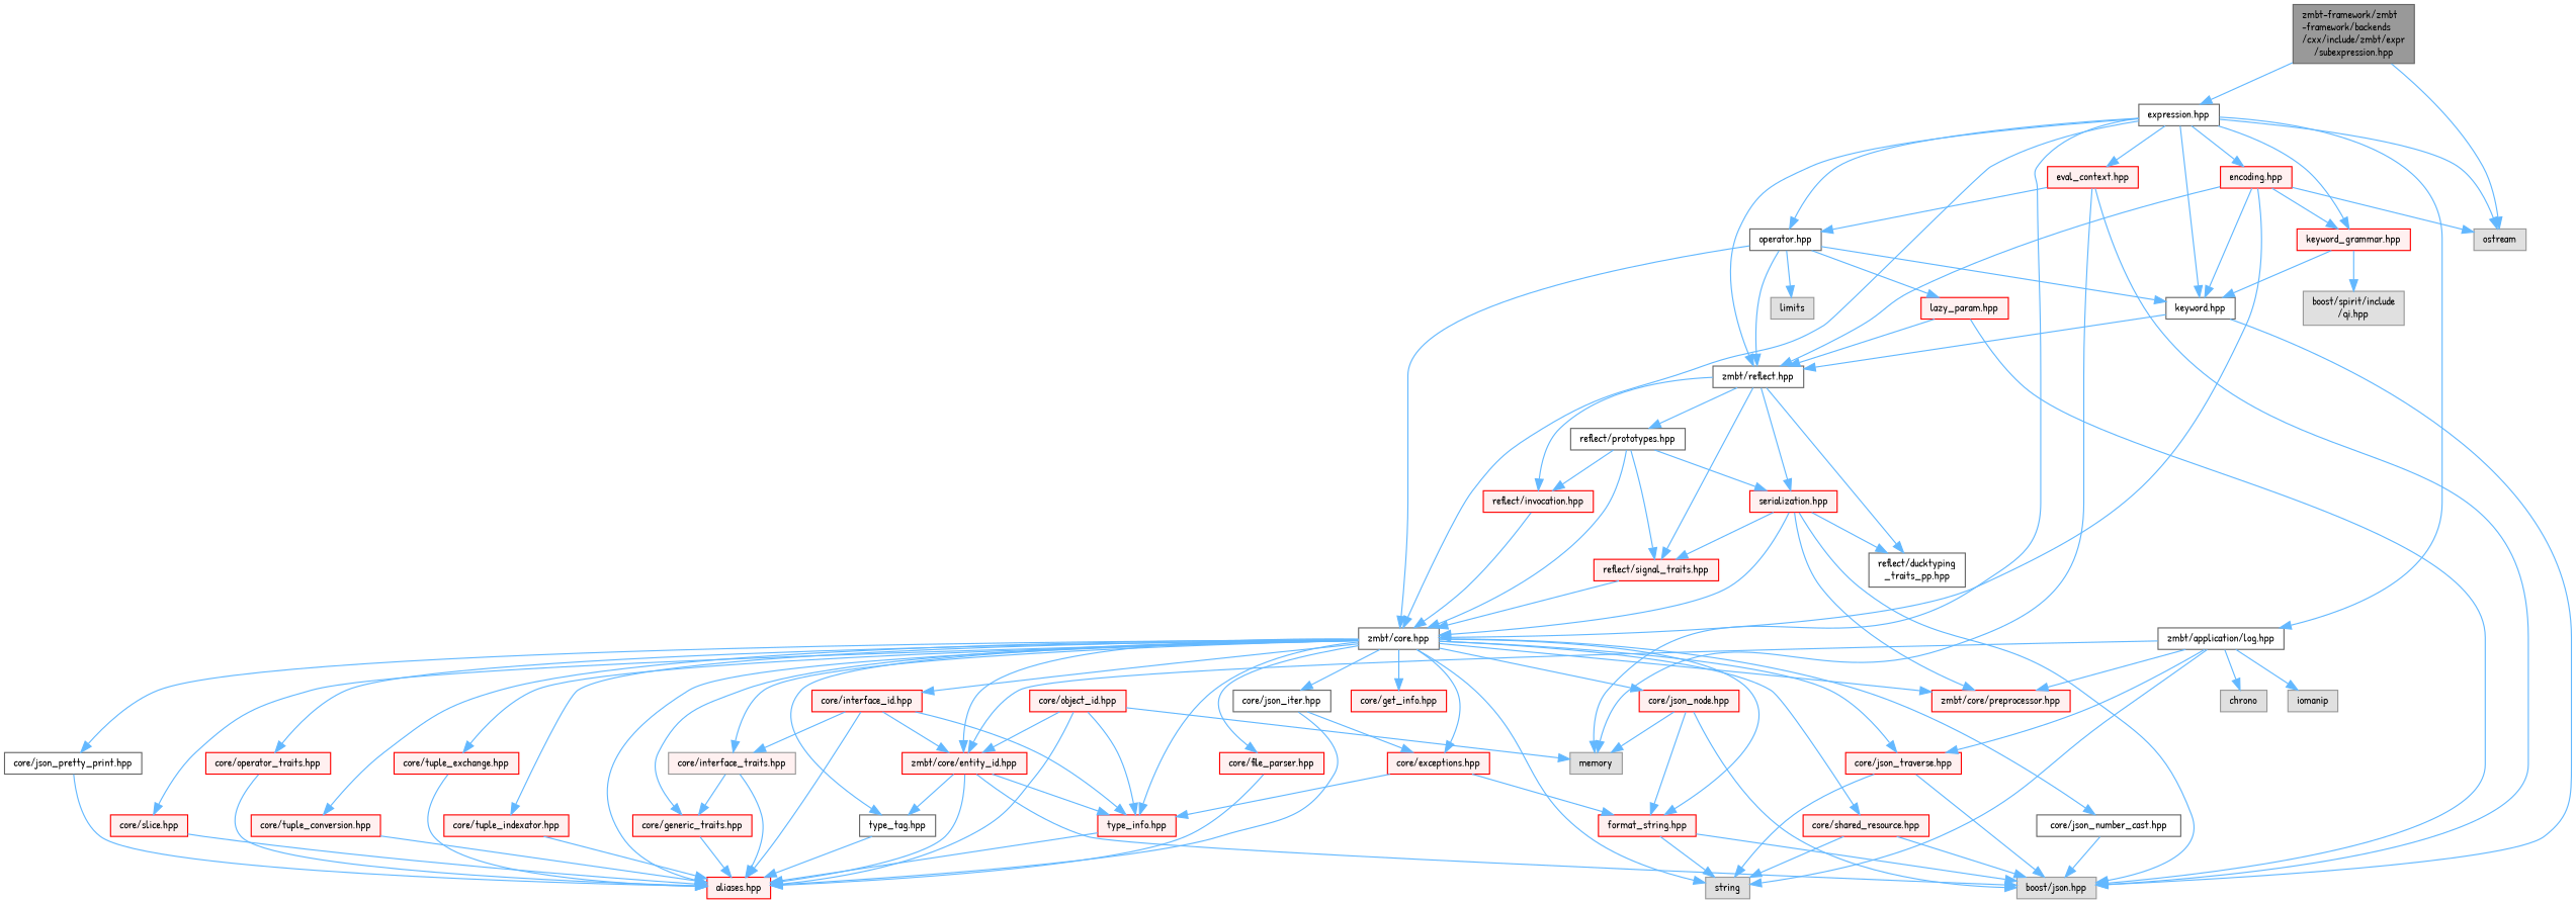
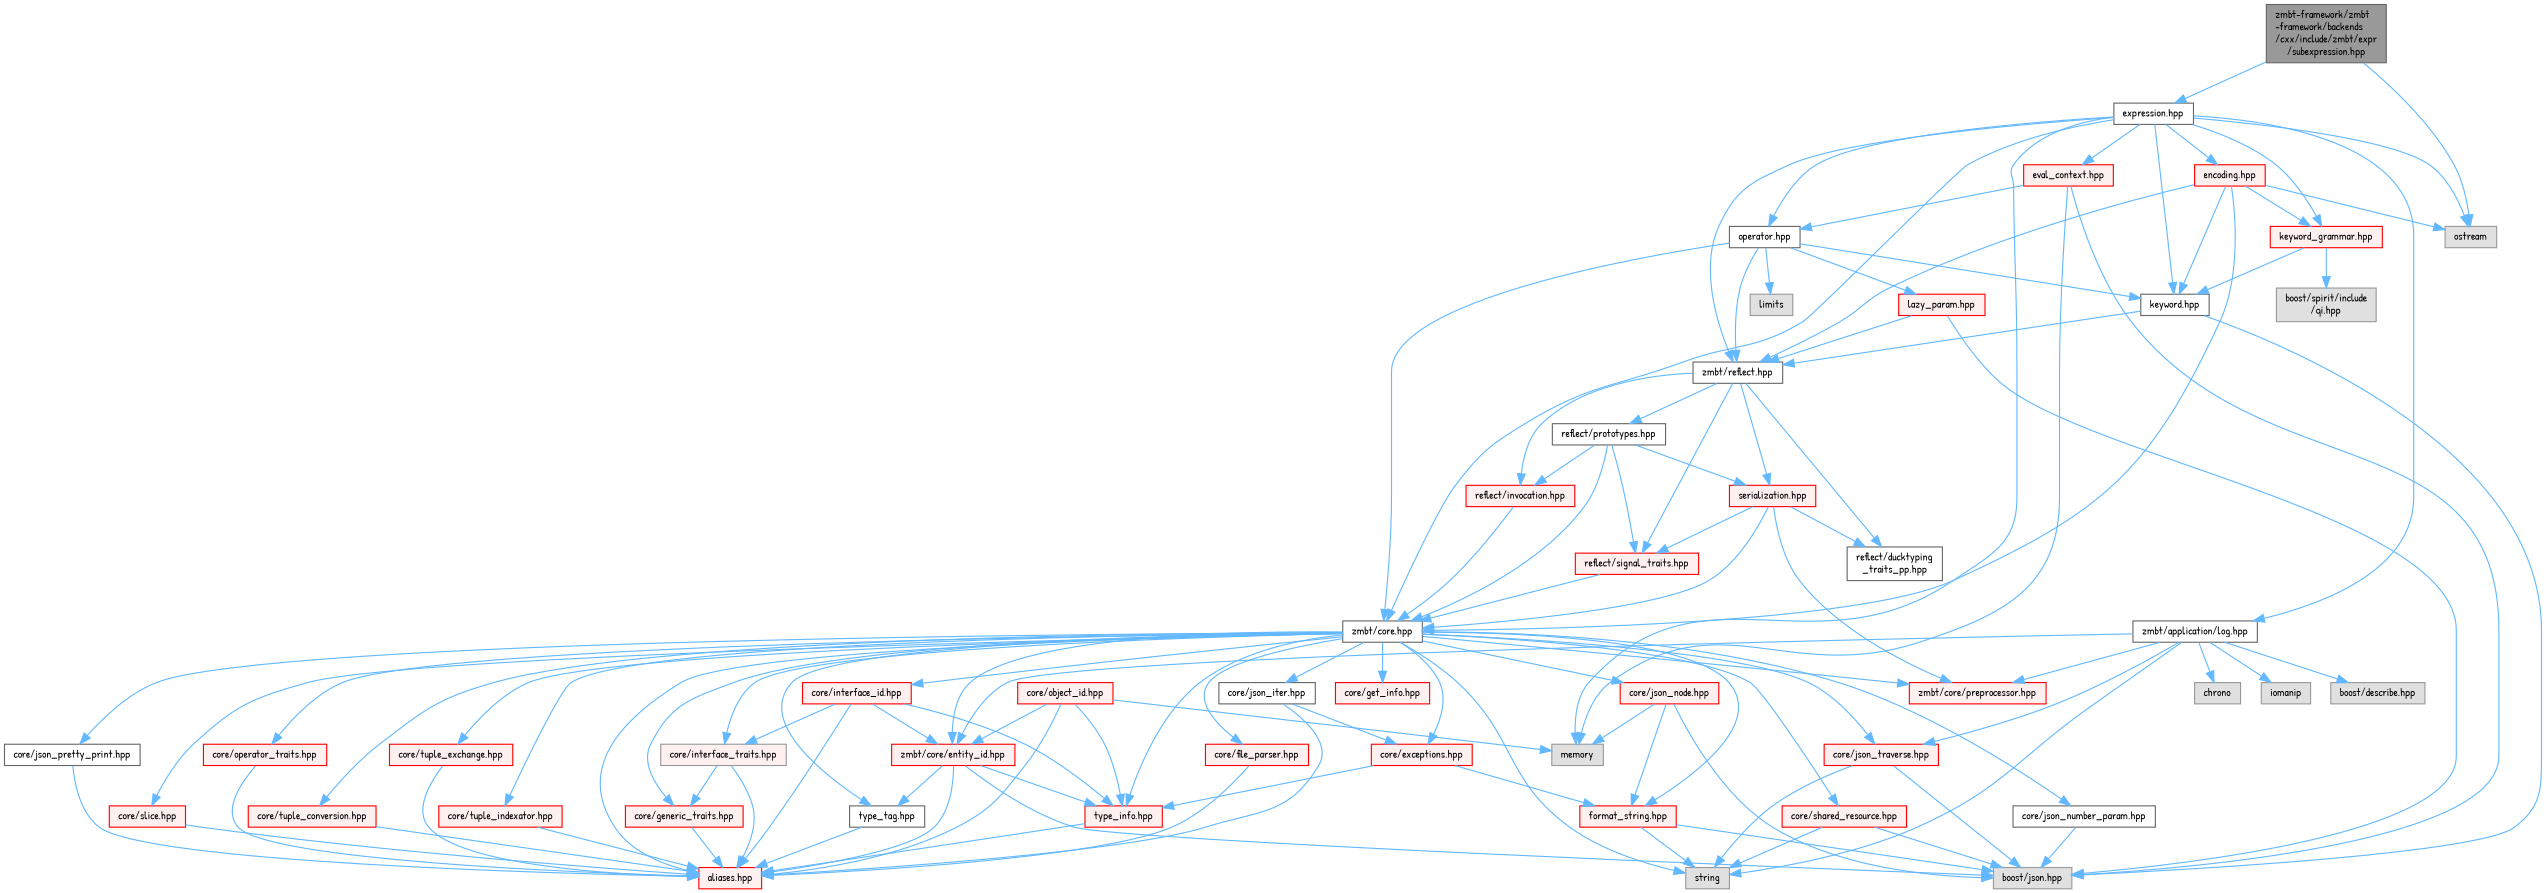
  digraph {
    fontname="Patrick Hand"
    node [color=red fillcolor="#FFF0F0" fontname="Patrick Hand" fontsize=10 shape=box style=filled]
    edge [color=steelblue1 fontname="Patrick Hand" fontsize=10 labelfontname=Helvetica labelfontsize=10 style=solid]
    n1 [color=gray40 fillcolor=grey60 fontcolor=black height=0.2 label="zmbt-framework/zmbt\l-framework/backends\l/cxx/include/zmbt/expr\l/subexpression.hpp" width=0.4]
    n2 [color=grey60 fillcolor="#E0E0E0" height=0.2 label=ostream width=0.4]
    n3 [color=grey40 fillcolor=white height=0.2 label="expression.hpp" width=0.4]
    n4 [color=grey60 fillcolor="#E0E0E0" height=0.2 label=memory width=0.4]
    n5 [color=grey40 fillcolor=white height=0.2 label="zmbt/application/log.hpp" width=0.4]
    n6 [color=grey40 fillcolor=white height=0.2 label="zmbt/core.hpp" width=0.4]
    n7 [color=grey40 fillcolor=white height=0.2 label="zmbt/reflect.hpp" width=0.4]
    n8 [color=grey40 fillcolor=white height=0.2 label="operator.hpp" width=0.4]
    n9 [color=grey40 fillcolor=white height=0.2 label="keyword.hpp" width=0.4]
    n10 [height=0.2 label="keyword_grammar.hpp" width=0.4]
    n11 [height=0.2 label="encoding.hpp" width=0.4]
    n12 [height=0.2 label="eval_context.hpp" width=0.4]
    n13 [color=grey60 fillcolor="#E0E0E0" height=0.2 label=chrono width=0.4]
    n14 [color=grey60 fillcolor="#E0E0E0" height=0.2 label=iomanip width=0.4]
    n15 [color=grey60 fillcolor="#E0E0E0" height=0.2 label=string width=0.4]
+   n16 [color=grey60 fillcolor="#E0E0E0" height=0.2 label="boost/describe.hpp" width=0.4]
    n17 [height=0.2 label="zmbt/core/preprocessor.hpp" width=0.4]
    n18 [height=0.2 label="zmbt/core/entity_id.hpp" width=0.4]
    n19 [height=0.2 label="core/json_traverse.hpp" width=0.4]
    n20 [height=0.2 label="aliases.hpp" width=0.4]
    n21 [color=grey40 fillcolor=white height=0.2 label="type_tag.hpp" width=0.4]
    n22 [height=0.2 label="type_info.hpp" width=0.4]
    n23 [height=0.2 label="core/exceptions.hpp" width=0.4]
    n24 [height=0.2 label="format_string.hpp" width=0.4]
    n25 [height=0.2 label="core/file_parser.hpp" width=0.4]
    n26 [height=0.2 label="core/generic_traits.hpp" width=0.4]
    n27 [height=0.2 label="core/get_info.hpp" width=0.4]
    n28 [color=grey60 height=0.2 label="core/interface_traits.hpp" width=0.4]
    n29 [color=grey40 fillcolor=white height=0.2 label="core/json_iter.hpp" width=0.4]
    n30 [height=0.2 label="core/json_node.hpp" width=0.4]
-   n31 [color=grey40 fillcolor=white height=0.2 label="core/json_number_cast.hpp" width=0.4]
+   n31 [color=grey40 fillcolor=white height=0.2 label="core/json_number_param.hpp" width=0.4]
    n32 [color=grey40 fillcolor=white height=0.2 label="core/json_pretty_print.hpp" width=0.4]
    n33 [height=0.2 label="core/slice.hpp" width=0.4]
    n34 [height=0.2 label="core/operator_traits.hpp" width=0.4]
    n35 [height=0.2 label="core/shared_resource.hpp" width=0.4]
    n36 [height=0.2 label="core/tuple_conversion.hpp" width=0.4]
    n37 [height=0.2 label="core/tuple_exchange.hpp" width=0.4]
    n38 [height=0.2 label="core/tuple_indexator.hpp" width=0.4]
    n39 [height=0.2 label="core/interface_id.hpp" width=0.4]
    n40 [color=grey40 fillcolor=white height=0.2 label="reflect/ducktyping\l_traits_pp.hpp" width=0.4]
    n41 [height=0.2 label="reflect/signal_traits.hpp" width=0.4]
    n42 [height=0.2 label="reflect/invocation.hpp" width=0.4]
    n43 [color=grey40 fillcolor=white height=0.2 label="reflect/prototypes.hpp" width=0.4]
    n44 [height=0.2 label="serialization.hpp" width=0.4]
    n45 [color=grey60 fillcolor="#E0E0E0" height=0.2 label=limits width=0.4]
    n46 [height=0.2 label="lazy_param.hpp" width=0.4]
    n47 [color=grey60 fillcolor="#E0E0E0" height=0.2 label="boost/json.hpp" width=0.4]
    n48 [color=grey60 fillcolor="#E0E0E0" height=0.2 label="boost/spirit/include\l/qi.hpp" width=0.4]
    n49 [height=0.2 label="core/object_id.hpp" width=0.4]
    n1 -> n2
    n1 -> n3
    n3 -> n2
    n3 -> n4
    n3 -> n5
    n3 -> n6
    n3 -> n7
    n3 -> n8
    n3 -> n9
    n3 -> n10
    n3 -> n11
    n3 -> n12
    n5 -> n13
    n5 -> n14
    n5 -> n15
+   n5 -> n16
    n5 -> n17
    n5 -> n18
    n5 -> n19
    n6 -> n15
    n6 -> n17
    n6 -> n18
    n6 -> n19
    n6 -> n20
    n6 -> n21
    n6 -> n22
    n6 -> n23
    n6 -> n24
    n6 -> n25
    n6 -> n26
    n6 -> n27
    n6 -> n28
    n6 -> n29
    n6 -> n30
    n6 -> n31
    n6 -> n32
    n6 -> n33
    n6 -> n34
    n6 -> n35
    n6 -> n36
    n6 -> n37
    n6 -> n38
    n6 -> n39
    n7 -> n40
    n7 -> n41
    n7 -> n42
    n7 -> n43
    n7 -> n44
    n8 -> n6
    n8 -> n7
    n8 -> n9
    n8 -> n45
    n8 -> n46
    n9 -> n7
    n9 -> n47
    n10 -> n9
    n10 -> n48
    n11 -> n2
    n11 -> n6
    n11 -> n7
    n11 -> n9
    n11 -> n10
    n12 -> n4
    n12 -> n8
    n12 -> n47
    n18 -> n20
    n18 -> n21
    n18 -> n22
    n18 -> n47
    n19 -> n15
    n19 -> n47
    n21 -> n20
    n22 -> n20
    n23 -> n22
    n23 -> n24
    n24 -> n15
    n24 -> n47
    n25 -> n20
    n26 -> n20
    n28 -> n20
    n28 -> n26
    n29 -> n20
    n29 -> n23
    n30 -> n4
    n30 -> n24
    n30 -> n47
    n31 -> n47
    n32 -> n20
    n33 -> n20
    n34 -> n20
    n35 -> n15
    n35 -> n47
    n36 -> n20
    n37 -> n20
    n38 -> n20
    n39 -> n18
    n39 -> n20
    n39 -> n22
    n39 -> n28
    n41 -> n6
    n42 -> n6
    n43 -> n6
    n43 -> n41
    n43 -> n42
    n43 -> n44
    n44 -> n6
    n44 -> n17
    n44 -> n40
    n44 -> n41
-   n44 -> n47
    n46 -> n7
    n46 -> n47
    n49 -> n4
    n49 -> n18
    n49 -> n20
    n49 -> n22
  }
